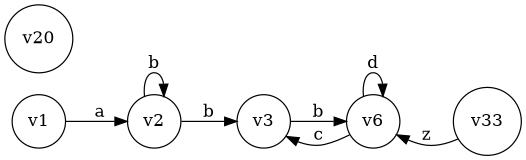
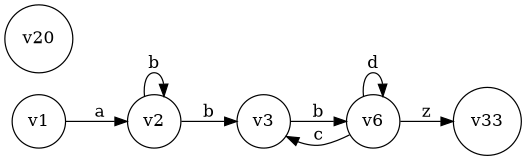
  digraph {
    rankdir=LR
    node [shape=circle]
    v1 [width=0.5]
    v2 [width=0.5]
    v3 [width=0.5]
    n4 [label=v6 width=0.5]
    v33 [width=0.5]
    v20 [width=0.5]
    v1 -> v2 [label=a]
    v2 -> v2 [label=b]
    v2 -> v3 [label=b]
    v3 -> n4 [label=b]
    n4 -> v3 [label=c]
    n4 -> n4 [label=d]
-   v33 -> n4 [label=z]
+   n4 -> v33 [label=z]
  }
